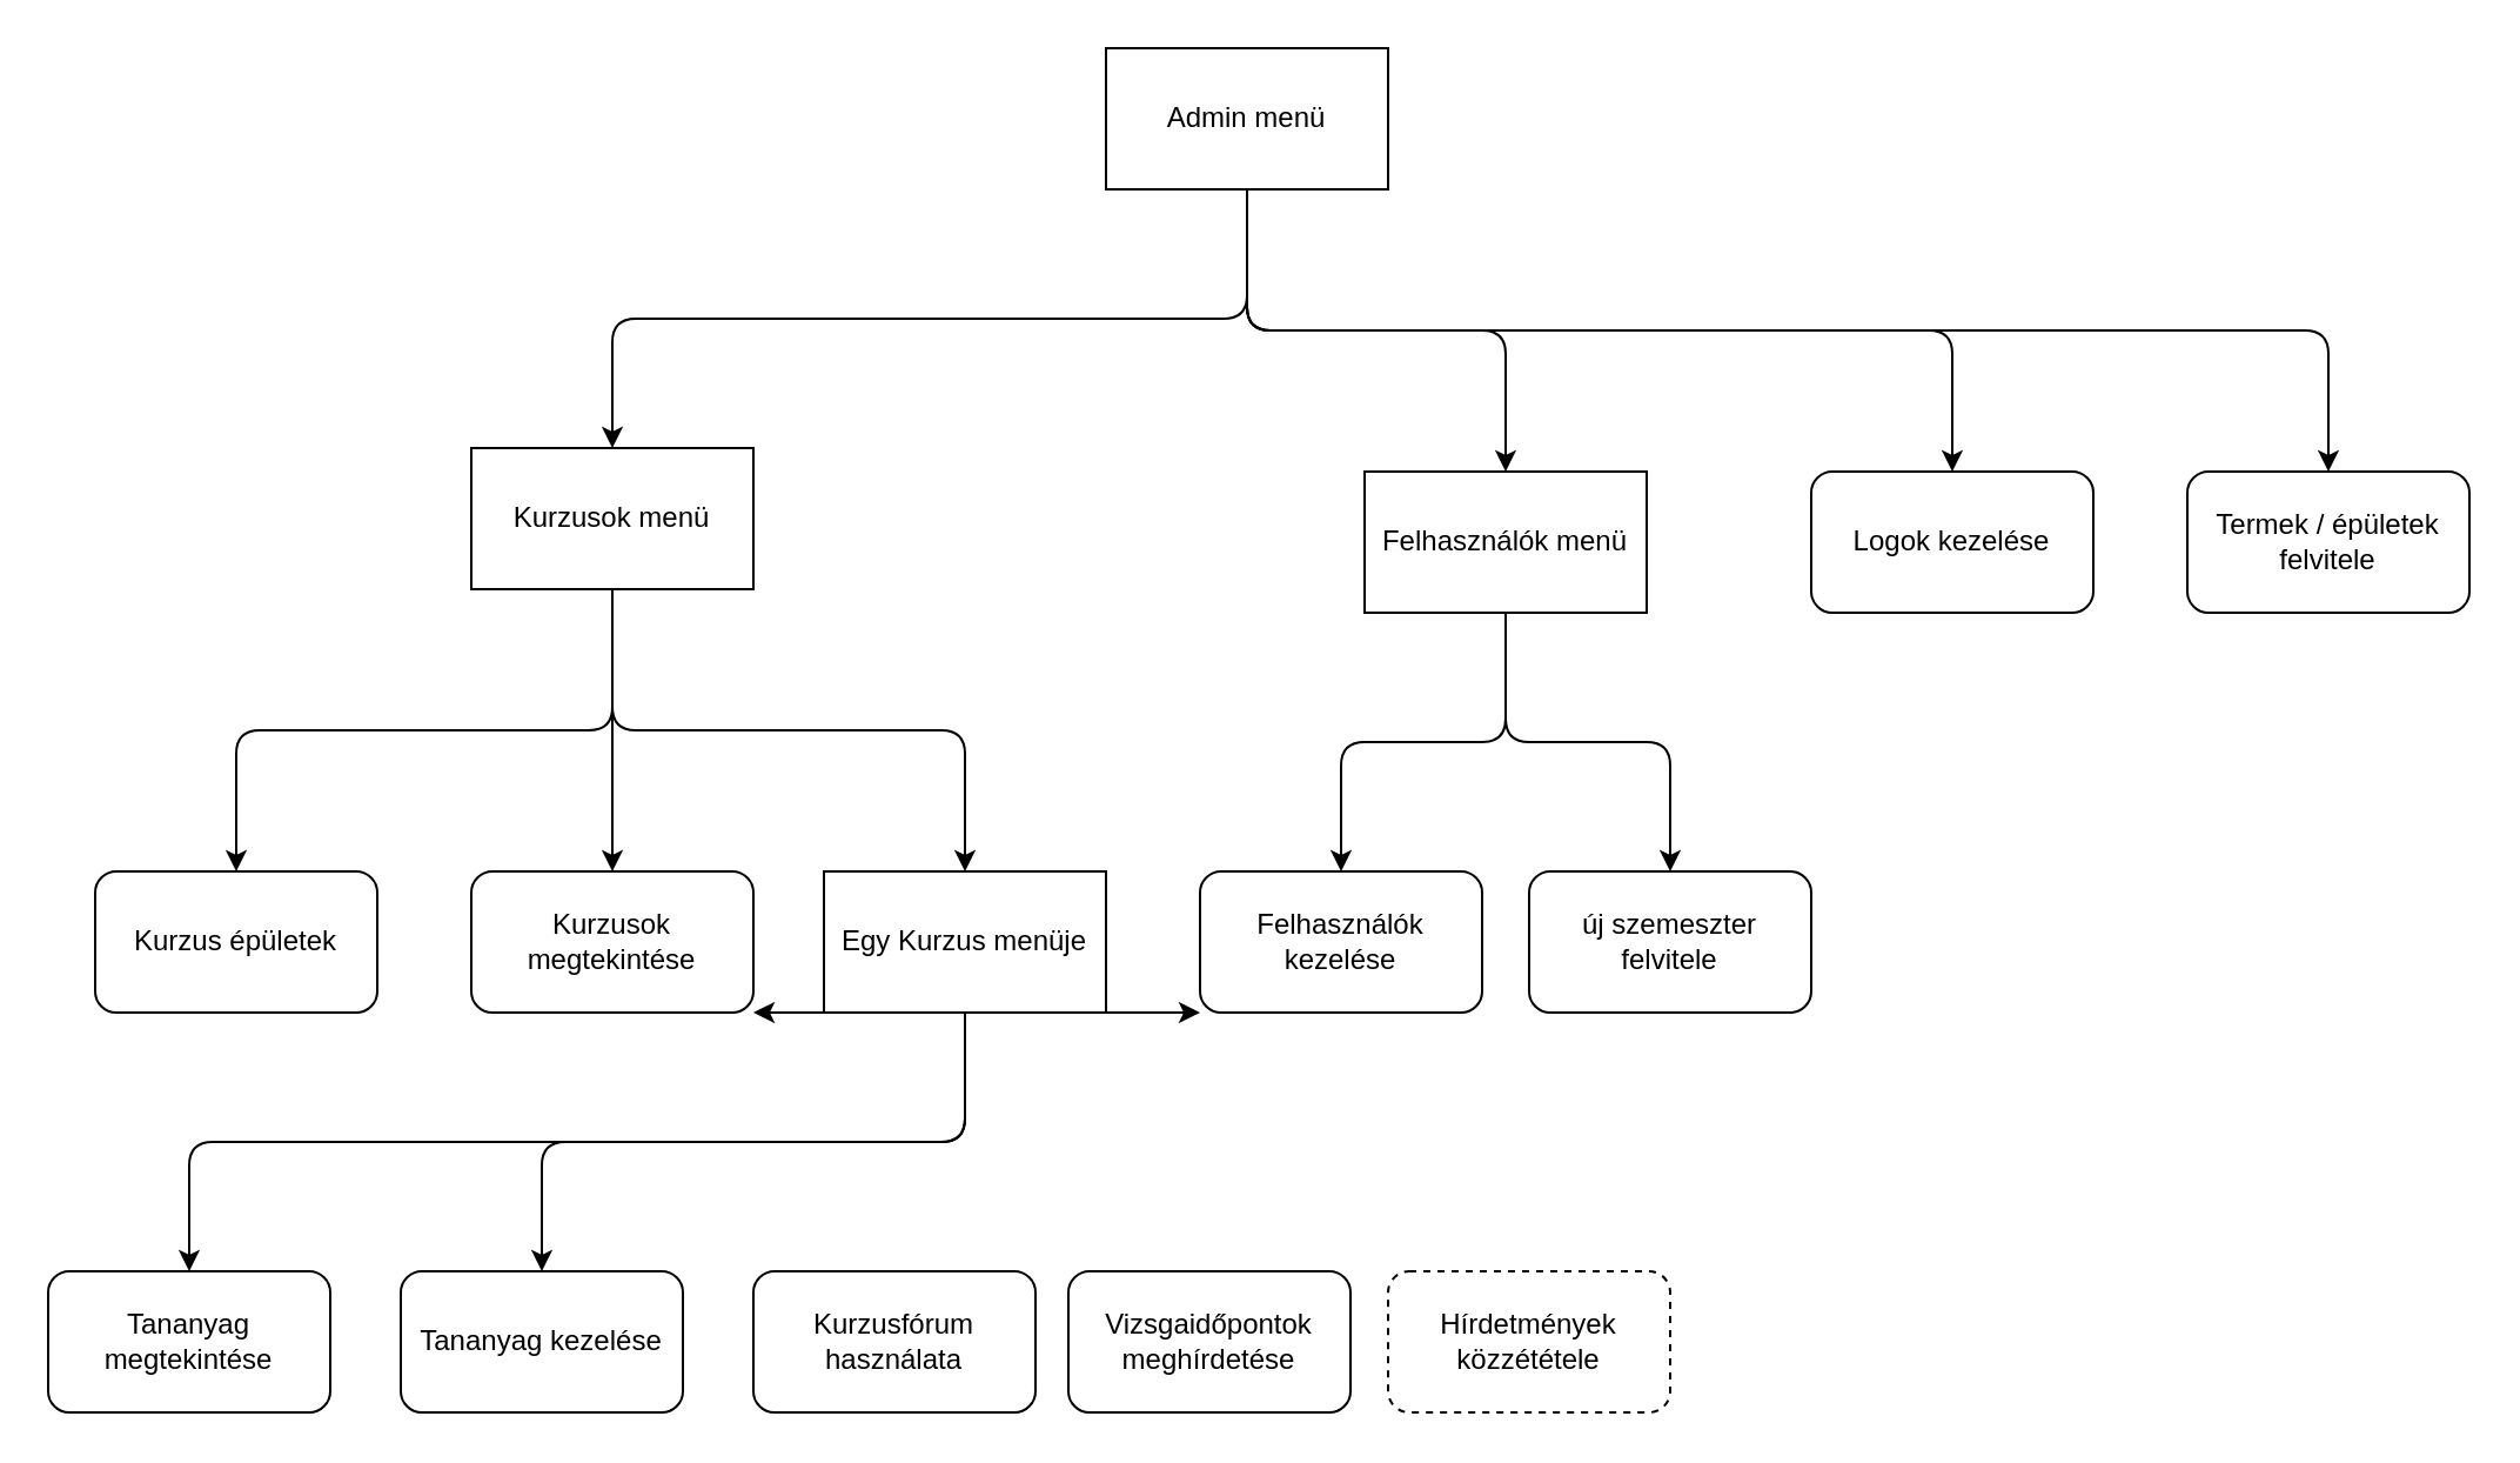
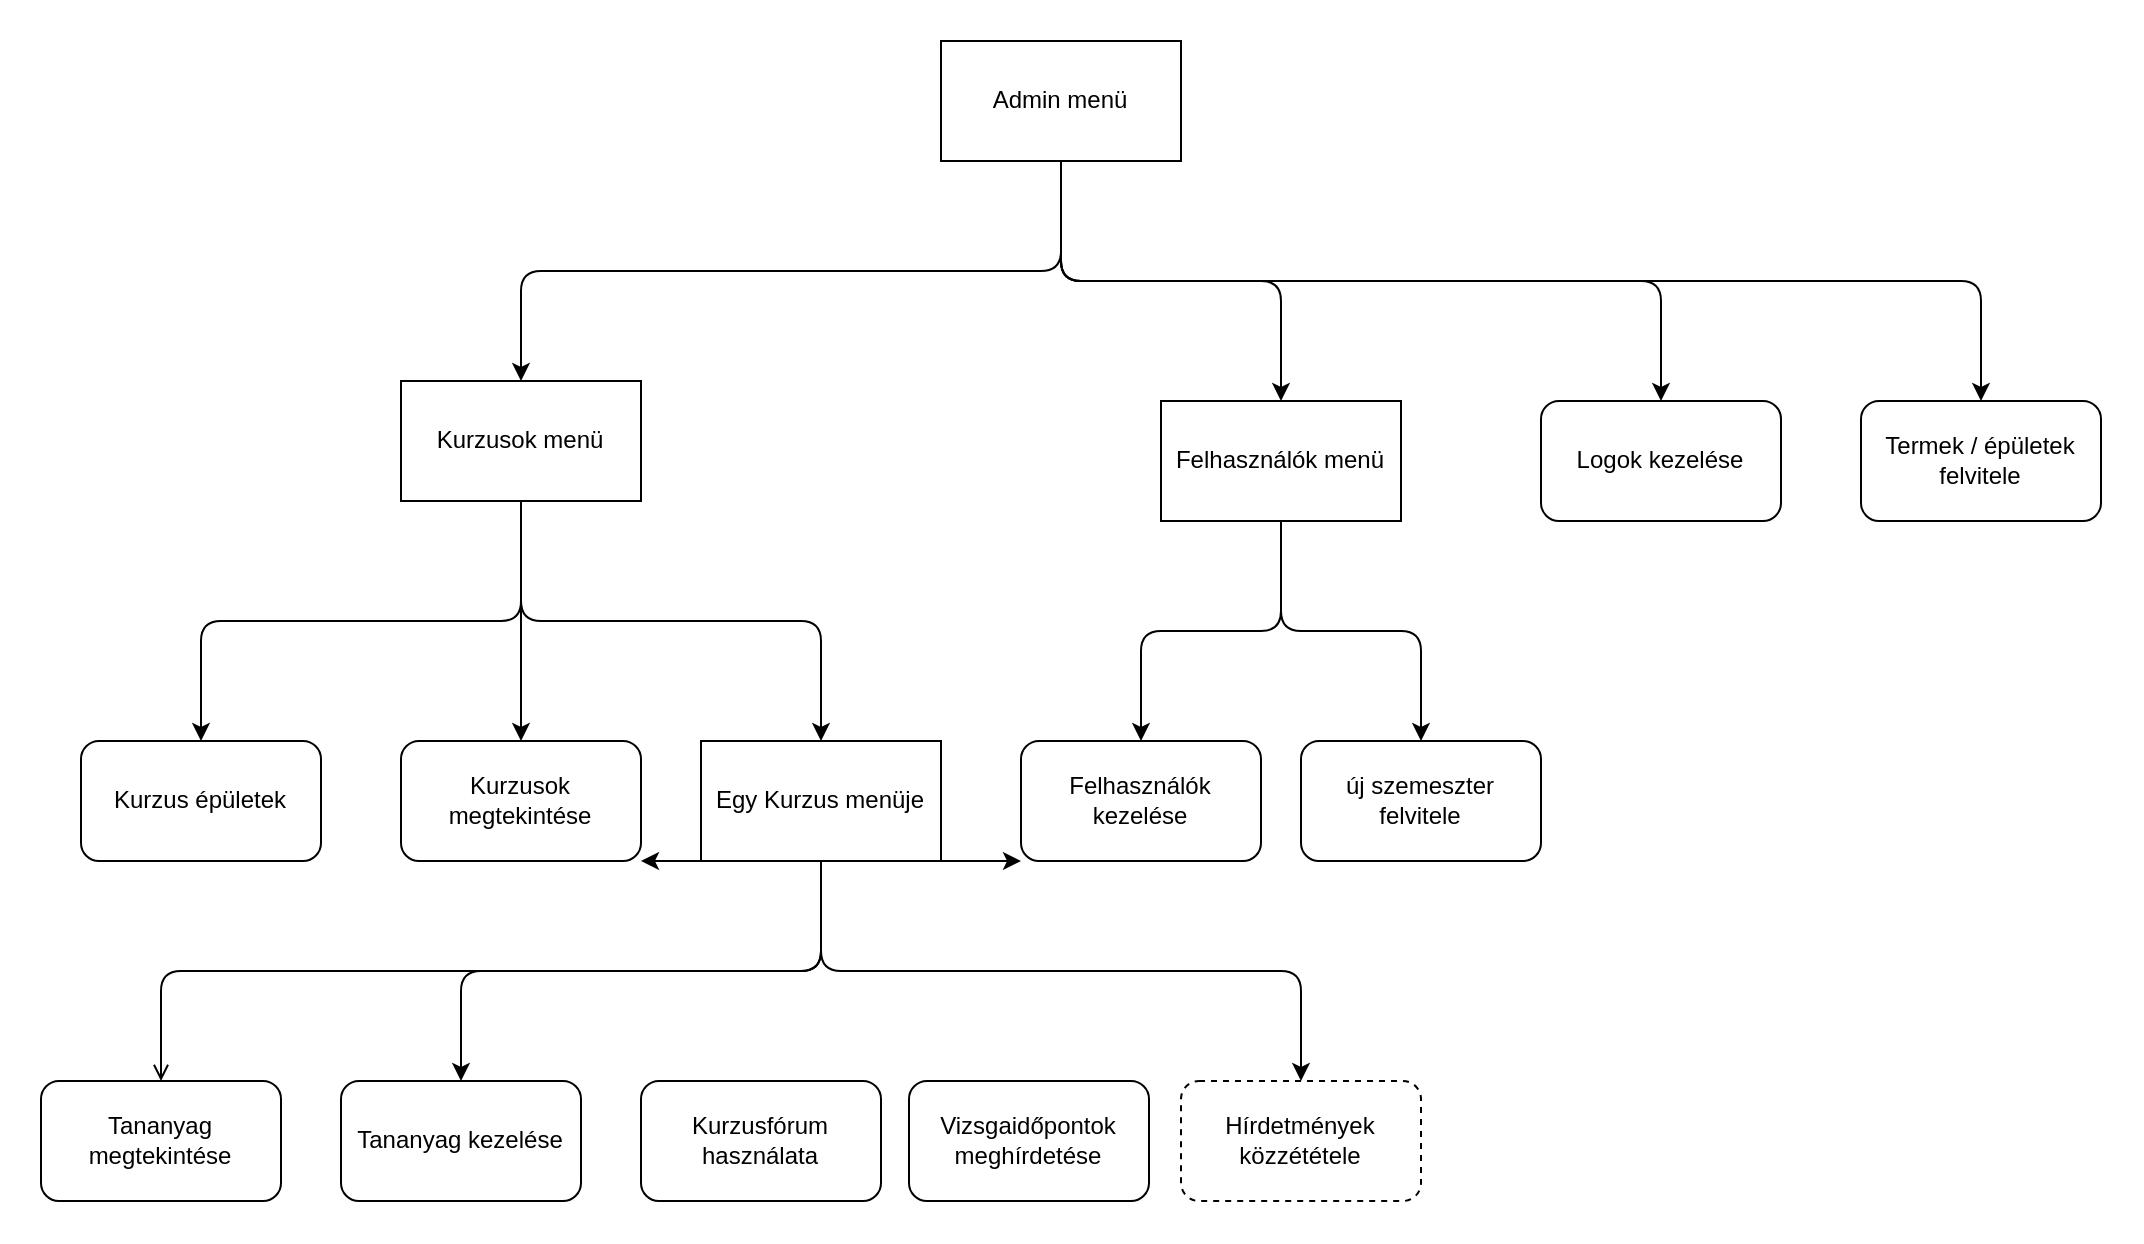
  <mxCell id="0" />
  <mxCell id="1" parent="0" />
  <mxCell id="2" style="edgeStyle=elbowEdgeStyle;html=1;elbow=vertical;" edge="1" parent="1" source="6" target="12"><mxGeometry relative="1" as="geometry" /></mxCell>
  <mxCell id="3" style="edgeStyle=elbowEdgeStyle;html=1;elbow=vertical;" edge="1" parent="1" source="6" target="9"><mxGeometry relative="1" as="geometry" /></mxCell>
  <mxCell id="4" style="edgeStyle=elbowEdgeStyle;html=1;elbow=vertical;" edge="1" parent="1" source="6" target="14"><mxGeometry relative="1" as="geometry" /></mxCell>
  <mxCell id="5" style="edgeStyle=elbowEdgeStyle;elbow=vertical;html=1;" edge="1" parent="1" source="6" target="27"><mxGeometry relative="1" as="geometry" /></mxCell>
  <mxCell id="6" value="Admin menü" style="rounded=0;whiteSpace=wrap;html=1;" vertex="1" parent="1"><mxGeometry x="470" y="20" width="120" height="60" as="geometry" /></mxCell>
  <mxCell id="7" value="Kurzusok megtekintése" style="rounded=1;whiteSpace=wrap;html=1;" vertex="1" parent="1"><mxGeometry x="200" y="370" width="120" height="60" as="geometry" /></mxCell>
  <mxCell id="8" value="Felhasználók kezelése" style="rounded=1;whiteSpace=wrap;html=1;" vertex="1" parent="1"><mxGeometry x="510" y="370" width="120" height="60" as="geometry" /></mxCell>
  <mxCell id="9" value="Logok kezelése" style="rounded=1;whiteSpace=wrap;html=1;" vertex="1" parent="1"><mxGeometry x="770" y="200" width="120" height="60" as="geometry" /></mxCell>
  <mxCell id="10" style="edgeStyle=elbowEdgeStyle;elbow=vertical;html=1;" edge="1" parent="1" source="12" target="8"><mxGeometry relative="1" as="geometry" /></mxCell>
  <mxCell id="11" style="edgeStyle=elbowEdgeStyle;elbow=vertical;html=1;" edge="1" parent="1" source="12" target="13"><mxGeometry relative="1" as="geometry" /></mxCell>
  <mxCell id="12" value="Felhasználók menü" style="rounded=0;whiteSpace=wrap;html=1;" vertex="1" parent="1"><mxGeometry x="580" y="200" width="120" height="60" as="geometry" /></mxCell>
  <mxCell id="13" value="új szemeszter felvitele" style="rounded=1;whiteSpace=wrap;html=1;" vertex="1" parent="1"><mxGeometry x="650" y="370" width="120" height="60" as="geometry" /></mxCell>
  <mxCell id="14" value="Termek / épületek felvitele" style="rounded=1;whiteSpace=wrap;html=1;" vertex="1" parent="1"><mxGeometry x="930" y="200" width="120" height="60" as="geometry" /></mxCell>
  <mxCell id="15" value="Vizsgaidőpontok meghírdetése" style="rounded=1;whiteSpace=wrap;html=1;" vertex="1" parent="1"><mxGeometry x="454" y="540" width="120" height="60" as="geometry" /></mxCell>
  <mxCell id="16" style="edgeStyle=elbowEdgeStyle;elbow=vertical;html=1;exitX=0.5;exitY=1;exitDx=0;exitDy=0;" edge="1" parent="1" source="21" target="8"><mxGeometry relative="1" as="geometry"><mxPoint x="340" y="430" as="sourcePoint" /></mxGeometry></mxCell>
  <mxCell id="17" style="edgeStyle=elbowEdgeStyle;elbow=vertical;html=1;exitX=0.5;exitY=1;exitDx=0;exitDy=0;" edge="1" parent="1" source="21" target="7"><mxGeometry relative="1" as="geometry"><mxPoint x="340" y="430" as="sourcePoint" /></mxGeometry></mxCell>
+ <mxCell id="18" style="edgeStyle=elbowEdgeStyle;elbow=vertical;html=1;" edge="1" parent="1" source="21" target="23"><mxGeometry relative="1" as="geometry" /></mxCell>
  <mxCell id="19" style="edgeStyle=elbowEdgeStyle;elbow=vertical;html=1;" edge="1" parent="1" source="21" target="29"><mxGeometry relative="1" as="geometry" /></mxCell>
- <mxCell id="20" style="edgeStyle=elbowEdgeStyle;elbow=vertical;html=1;" edge="1" parent="1" source="21" target="30"><mxGeometry relative="1" as="geometry" /></mxCell>
+ <mxCell id="20" style="edgeStyle=elbowEdgeStyle;elbow=vertical;html=1;endArrow=open;" edge="1" parent="1" source="21" target="30"><mxGeometry relative="1" as="geometry" /></mxCell>
  <mxCell id="21" value="Egy Kurzus menüje" style="rounded=0;whiteSpace=wrap;html=1;" vertex="1" parent="1"><mxGeometry x="350" y="370" width="120" height="60" as="geometry" /></mxCell>
  <mxCell id="22" value="Kurzusfórum használata" style="rounded=1;whiteSpace=wrap;html=1;" vertex="1" parent="1"><mxGeometry x="320" y="540" width="120" height="60" as="geometry" /></mxCell>
  <mxCell id="23" value="Hírdetmények közzététele" style="rounded=1;whiteSpace=wrap;html=1;dashed=1;" vertex="1" parent="1"><mxGeometry x="590" y="540" width="120" height="60" as="geometry" /></mxCell>
  <mxCell id="24" style="edgeStyle=elbowEdgeStyle;elbow=vertical;html=1;" edge="1" parent="1" source="27" target="7"><mxGeometry relative="1" as="geometry" /></mxCell>
  <mxCell id="25" style="edgeStyle=elbowEdgeStyle;elbow=vertical;html=1;" edge="1" parent="1" source="27" target="28"><mxGeometry relative="1" as="geometry" /></mxCell>
  <mxCell id="26" style="edgeStyle=elbowEdgeStyle;elbow=vertical;html=1;" edge="1" parent="1" source="27" target="21"><mxGeometry relative="1" as="geometry" /></mxCell>
  <mxCell id="27" value="Kurzusok menü" style="rounded=0;whiteSpace=wrap;html=1;" vertex="1" parent="1"><mxGeometry x="200" y="190" width="120" height="60" as="geometry" /></mxCell>
  <mxCell id="28" value="Kurzus épületek" style="rounded=1;whiteSpace=wrap;html=1;" vertex="1" parent="1"><mxGeometry x="40" y="370" width="120" height="60" as="geometry" /></mxCell>
  <mxCell id="29" value="Tananyag kezelése" style="rounded=1;whiteSpace=wrap;html=1;" vertex="1" parent="1"><mxGeometry x="170" y="540" width="120" height="60" as="geometry" /></mxCell>
  <mxCell id="30" value="Tananyag megtekintése" style="rounded=1;whiteSpace=wrap;html=1;" vertex="1" parent="1"><mxGeometry x="20" y="540" width="120" height="60" as="geometry" /></mxCell>
